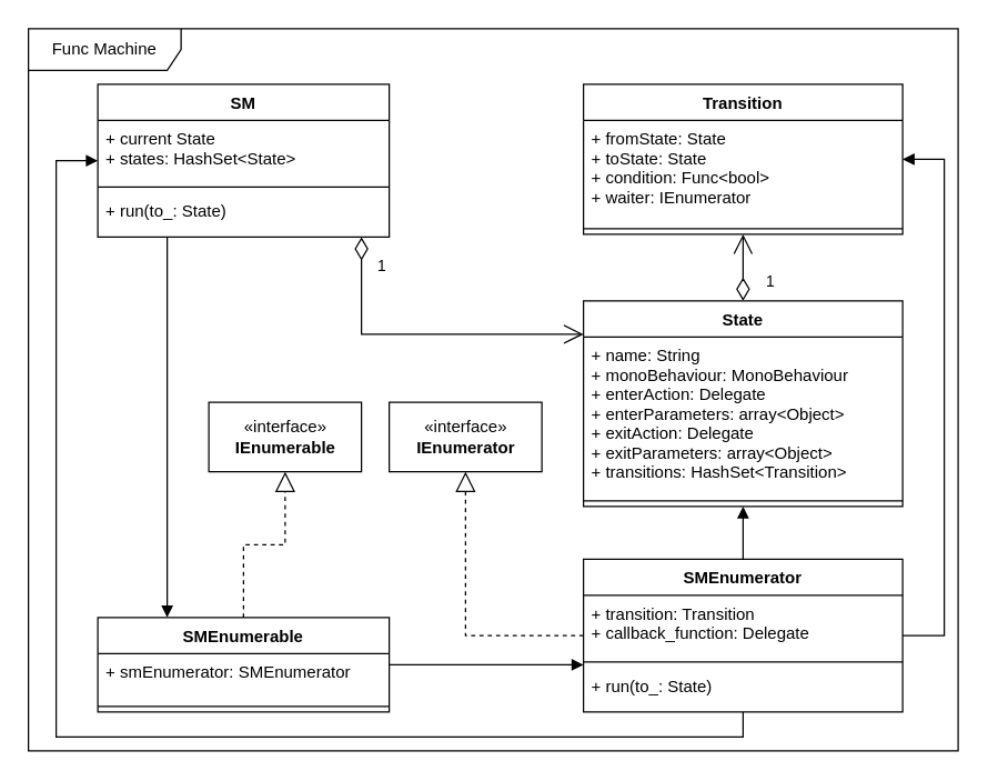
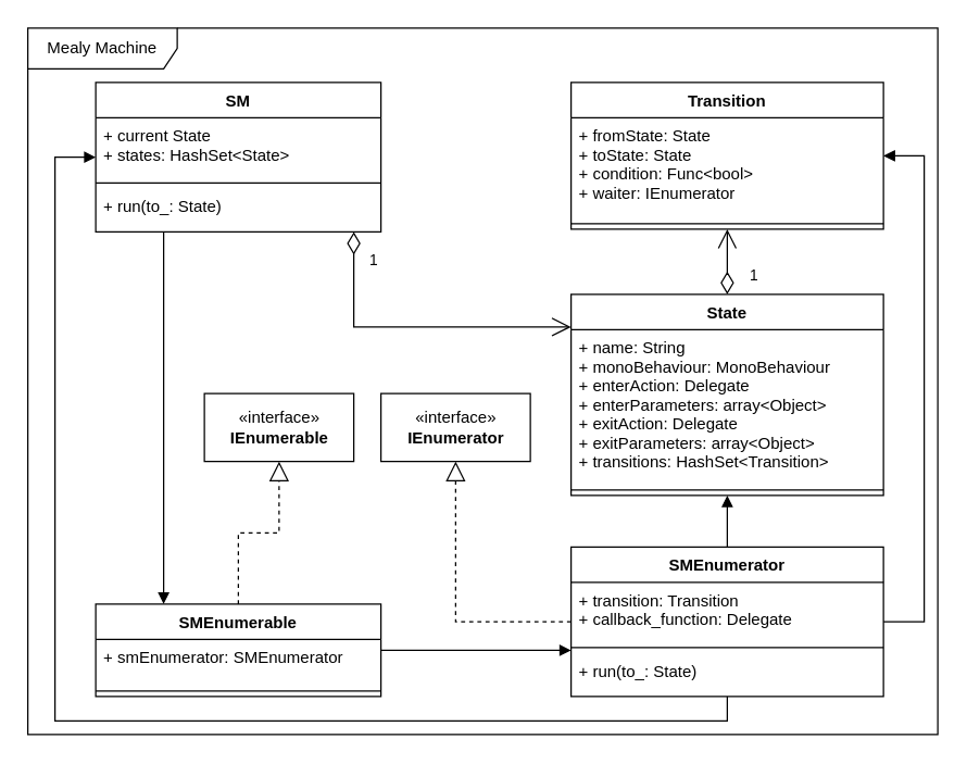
  <mxCell id="0" />
  <mxCell id="1" parent="0" />
  <mxCell id="2" value="Transition" style="swimlane;fontStyle=1;align=center;verticalAlign=top;childLayout=stackLayout;horizontal=1;startSize=26;horizontalStack=0;resizeParent=1;resizeParentMax=0;resizeLast=0;collapsible=1;marginBottom=0;" parent="1" vertex="1"><mxGeometry x="420" y="60" width="230" height="108" as="geometry" /></mxCell>
  <mxCell id="3" value="+ fromState: State&#10;+ toState: State&#10;+ condition: Func&lt;bool&gt;&#10;+ waiter: IEnumerator" style="text;strokeColor=none;fillColor=none;align=left;verticalAlign=top;spacingLeft=4;spacingRight=4;overflow=hidden;rotatable=0;points=[[0,0.5],[1,0.5]];portConstraint=eastwest;" parent="2" vertex="1"><mxGeometry y="26" width="230" height="74" as="geometry" /></mxCell>
  <mxCell id="4" value="" style="line;strokeWidth=1;fillColor=none;align=left;verticalAlign=middle;spacingTop=-1;spacingLeft=3;spacingRight=3;rotatable=0;labelPosition=right;points=[];portConstraint=eastwest;" parent="2" vertex="1"><mxGeometry y="100" width="230" height="8" as="geometry" /></mxCell>
  <mxCell id="5" value="SM" style="swimlane;fontStyle=1;align=center;verticalAlign=top;childLayout=stackLayout;horizontal=1;startSize=26;horizontalStack=0;resizeParent=1;resizeParentMax=0;resizeLast=0;collapsible=1;marginBottom=0;" parent="1" vertex="1"><mxGeometry x="70" y="60" width="210" height="110" as="geometry" /></mxCell>
  <mxCell id="6" value="+ current State&#10;+ states: HashSet&lt;State&gt;" style="text;strokeColor=none;fillColor=none;align=left;verticalAlign=top;spacingLeft=4;spacingRight=4;overflow=hidden;rotatable=0;points=[[0,0.5],[1,0.5]];portConstraint=eastwest;" parent="5" vertex="1"><mxGeometry y="26" width="210" height="44" as="geometry" /></mxCell>
  <mxCell id="7" value="" style="line;strokeWidth=1;fillColor=none;align=left;verticalAlign=middle;spacingTop=-1;spacingLeft=3;spacingRight=3;rotatable=0;labelPosition=right;points=[];portConstraint=eastwest;" parent="5" vertex="1"><mxGeometry y="70" width="210" height="8" as="geometry" /></mxCell>
  <mxCell id="8" value="+ run(to_: State)" style="text;strokeColor=none;fillColor=none;align=left;verticalAlign=top;spacingLeft=4;spacingRight=4;overflow=hidden;rotatable=0;points=[[0,0.5],[1,0.5]];portConstraint=eastwest;" parent="5" vertex="1"><mxGeometry y="78" width="210" height="32" as="geometry" /></mxCell>
  <mxCell id="9" value="State" style="swimlane;fontStyle=1;align=center;verticalAlign=top;childLayout=stackLayout;horizontal=1;startSize=26;horizontalStack=0;resizeParent=1;resizeParentMax=0;resizeLast=0;collapsible=1;marginBottom=0;" parent="1" vertex="1"><mxGeometry x="420" y="216" width="230" height="148" as="geometry" /></mxCell>
  <mxCell id="10" value="+ name: String&#10;+ monoBehaviour: MonoBehaviour&#10;+ enterAction: Delegate&#10;+ enterParameters: array&lt;Object&gt;&#10;+ exitAction: Delegate&#10;+ exitParameters: array&lt;Object&gt;&#10;+ transitions: HashSet&lt;Transition&gt;" style="text;strokeColor=none;fillColor=none;align=left;verticalAlign=top;spacingLeft=4;spacingRight=4;overflow=hidden;rotatable=0;points=[[0,0.5],[1,0.5]];portConstraint=eastwest;" parent="9" vertex="1"><mxGeometry y="26" width="230" height="114" as="geometry" /></mxCell>
  <mxCell id="11" value="" style="line;strokeWidth=1;fillColor=none;align=left;verticalAlign=middle;spacingTop=-1;spacingLeft=3;spacingRight=3;rotatable=0;labelPosition=right;points=[];portConstraint=eastwest;" parent="9" vertex="1"><mxGeometry y="140" width="230" height="8" as="geometry" /></mxCell>
  <mxCell id="12" value="1" style="endArrow=open;html=1;endSize=12;startArrow=diamondThin;startSize=14;startFill=0;edgeStyle=orthogonalEdgeStyle;align=left;verticalAlign=bottom;rounded=0;" parent="1" source="5" target="9" edge="1"><mxGeometry x="-0.739" y="10" relative="1" as="geometry"><mxPoint x="80" y="370" as="sourcePoint" /><mxPoint x="240" y="370" as="targetPoint" /><Array as="points"><mxPoint x="260" y="240" /></Array><mxPoint as="offset" /></mxGeometry></mxCell>
  <mxCell id="13" value="1" style="endArrow=open;html=1;endSize=12;startArrow=diamondThin;startSize=14;startFill=0;edgeStyle=orthogonalEdgeStyle;align=left;verticalAlign=bottom;rounded=0;" parent="1" source="9" target="2" edge="1"><mxGeometry x="-0.791" y="-15" relative="1" as="geometry"><mxPoint x="80" y="490" as="sourcePoint" /><mxPoint x="240" y="490" as="targetPoint" /><mxPoint as="offset" /></mxGeometry></mxCell>
  <mxCell id="14" value="SMEnumerator" style="swimlane;fontStyle=1;align=center;verticalAlign=top;childLayout=stackLayout;horizontal=1;startSize=26;horizontalStack=0;resizeParent=1;resizeParentMax=0;resizeLast=0;collapsible=1;marginBottom=0;" parent="1" vertex="1"><mxGeometry x="420" y="402" width="230" height="110" as="geometry" /></mxCell>
  <mxCell id="15" value="+ transition: Transition&#10;+ callback_function: Delegate" style="text;strokeColor=none;fillColor=none;align=left;verticalAlign=top;spacingLeft=4;spacingRight=4;overflow=hidden;rotatable=0;points=[[0,0.5],[1,0.5]];portConstraint=eastwest;" parent="14" vertex="1"><mxGeometry y="26" width="230" height="44" as="geometry" /></mxCell>
  <mxCell id="16" value="" style="line;strokeWidth=1;fillColor=none;align=left;verticalAlign=middle;spacingTop=-1;spacingLeft=3;spacingRight=3;rotatable=0;labelPosition=right;points=[];portConstraint=eastwest;" parent="14" vertex="1"><mxGeometry y="70" width="230" height="8" as="geometry" /></mxCell>
  <mxCell id="17" value="+ run(to_: State)" style="text;strokeColor=none;fillColor=none;align=left;verticalAlign=top;spacingLeft=4;spacingRight=4;overflow=hidden;rotatable=0;points=[[0,0.5],[1,0.5]];portConstraint=eastwest;" parent="14" vertex="1"><mxGeometry y="78" width="230" height="32" as="geometry" /></mxCell>
  <mxCell id="18" value="«interface»&lt;br&gt;&lt;b&gt;IEnumerator&lt;/b&gt;" style="html=1;" parent="1" vertex="1"><mxGeometry x="280" y="289" width="110" height="50" as="geometry" /></mxCell>
  <mxCell id="19" value="SMEnumerable" style="swimlane;fontStyle=1;align=center;verticalAlign=top;childLayout=stackLayout;horizontal=1;startSize=26;horizontalStack=0;resizeParent=1;resizeParentMax=0;resizeLast=0;collapsible=1;marginBottom=0;" parent="1" vertex="1"><mxGeometry x="70" y="444" width="210" height="68" as="geometry" /></mxCell>
  <mxCell id="20" value="+ smEnumerator: SMEnumerator" style="text;strokeColor=none;fillColor=none;align=left;verticalAlign=top;spacingLeft=4;spacingRight=4;overflow=hidden;rotatable=0;points=[[0,0.5],[1,0.5]];portConstraint=eastwest;" parent="19" vertex="1"><mxGeometry y="26" width="210" height="34" as="geometry" /></mxCell>
  <mxCell id="21" value="" style="line;strokeWidth=1;fillColor=none;align=left;verticalAlign=middle;spacingTop=-1;spacingLeft=3;spacingRight=3;rotatable=0;labelPosition=right;points=[];portConstraint=eastwest;" parent="19" vertex="1"><mxGeometry y="60" width="210" height="8" as="geometry" /></mxCell>
  <mxCell id="22" value="«interface»&lt;br&gt;&lt;b&gt;IEnumerable&lt;/b&gt;" style="html=1;" parent="1" vertex="1"><mxGeometry x="150" y="289" width="110" height="50" as="geometry" /></mxCell>
  <mxCell id="23" value="" style="endArrow=block;endFill=1;html=1;edgeStyle=orthogonalEdgeStyle;align=left;verticalAlign=top;rounded=0;" parent="1" source="19" target="14" edge="1"><mxGeometry x="-1" relative="1" as="geometry"><mxPoint x="80" y="770" as="sourcePoint" /><mxPoint x="240" y="770" as="targetPoint" /><Array as="points"><mxPoint y="478" x="390" /><mxPoint y="478" x="390" /></Array></mxGeometry></mxCell>
  <mxCell id="24" value="" style="endArrow=block;endFill=1;html=1;edgeStyle=orthogonalEdgeStyle;align=left;verticalAlign=top;rounded=0;" parent="1" source="5" target="19" edge="1"><mxGeometry x="-1" relative="1" as="geometry"><mxPoint x="80" y="730" as="sourcePoint" /><mxPoint x="240" y="730" as="targetPoint" /><Array as="points"><mxPoint x="120" y="260" /><mxPoint x="120" y="260" /></Array></mxGeometry></mxCell>
  <mxCell id="25" value="" style="endArrow=block;endFill=1;html=1;edgeStyle=orthogonalEdgeStyle;align=left;verticalAlign=top;rounded=0;" parent="1" source="14" target="9" edge="1"><mxGeometry x="-1" relative="1" as="geometry"><mxPoint x="70" y="540" as="sourcePoint" /><mxPoint x="230" y="540" as="targetPoint" /></mxGeometry></mxCell>
  <mxCell id="26" value="" style="endArrow=block;endFill=1;html=1;edgeStyle=orthogonalEdgeStyle;align=left;verticalAlign=top;rounded=0;" parent="1" source="14" target="5" edge="1"><mxGeometry x="-1" relative="1" as="geometry"><mxPoint x="130" y="180" as="sourcePoint" /><mxPoint x="130" y="454" as="targetPoint" /><Array as="points"><mxPoint x="535" y="530" /><mxPoint x="40" y="530" /><mxPoint x="40" y="115" /></Array></mxGeometry></mxCell>
  <mxCell id="27" value="" style="endArrow=block;endFill=1;html=1;edgeStyle=orthogonalEdgeStyle;align=left;verticalAlign=top;rounded=0;" parent="1" source="14" target="2" edge="1"><mxGeometry x="-1" relative="1" as="geometry"><mxPoint x="140" y="190" as="sourcePoint" /><mxPoint x="140" y="464" as="targetPoint" /><Array as="points"><mxPoint x="680" y="457" /><mxPoint x="680" y="114" /></Array></mxGeometry></mxCell>
  <mxCell id="28" value="" style="endArrow=block;dashed=1;endFill=0;endSize=12;html=1;edgeStyle=orthogonalEdgeStyle;rounded=0;" edge="1" parent="1" source="19" target="22"><mxGeometry width="160" relative="1" as="geometry"><mxPoint x="30" y="560" as="sourcePoint" /><mxPoint x="190" y="560" as="targetPoint" /></mxGeometry></mxCell>
  <mxCell id="29" value="" style="endArrow=block;dashed=1;endFill=0;endSize=12;html=1;edgeStyle=orthogonalEdgeStyle;rounded=0;" edge="1" parent="1" source="14" target="18"><mxGeometry width="160" relative="1" as="geometry"><mxPoint x="185" y="454" as="sourcePoint" /><mxPoint x="215" y="349" as="targetPoint" /></mxGeometry></mxCell>
- <mxCell id="30" value="Func Machine" style="shape=umlFrame;whiteSpace=wrap;html=1;width=110;height=30;" vertex="1" parent="1"><mxGeometry x="20" y="20" width="670" height="520" as="geometry" /></mxCell>
+ <mxCell id="30" value="Mealy Machine" style="shape=umlFrame;whiteSpace=wrap;html=1;width=110;height=30;" vertex="1" parent="1"><mxGeometry x="20" y="20" width="670" height="520" as="geometry" /></mxCell>
